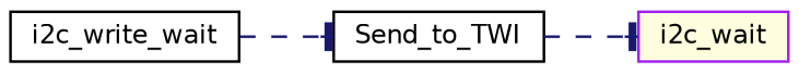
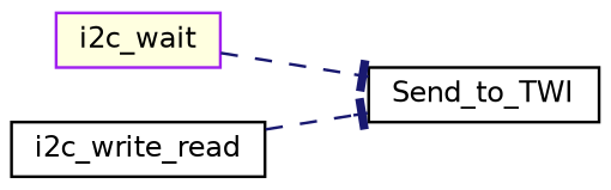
  digraph {
    rankdir=LR
    node [color=black fillcolor=white fontname=Helvetica fontsize=10 shape=record style=filled]
    edge [arrowhead=tee color=midnightblue fontname=Helvetica fontsize=10 labelfontname=Helvetica labelfontsize=10 style=dashed]
    n1 [fontcolor=black height=0.2 label=Send_to_TWI width=0.4]
    n2 [color=purple fillcolor=lightyellow height=0.2 label=i2c_wait width=0.4]
-   n3 [height=0.2 label=i2c_write_wait width=0.4]
-   n1 -> n2
+   n3 [height=0.2 label=i2c_write_read width=0.4]
+   n2 -> n1
    n3 -> n1
  }
